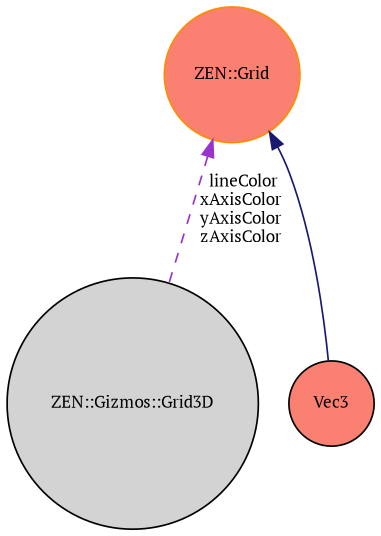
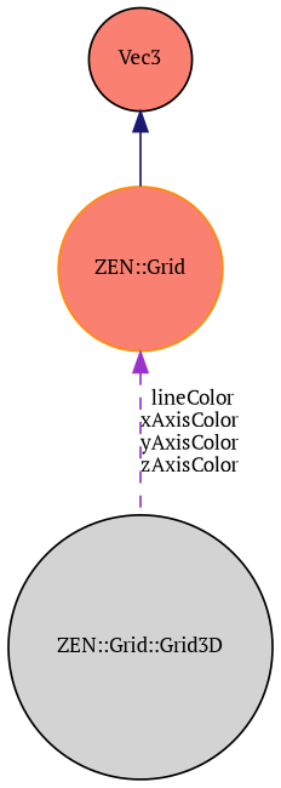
  digraph {
    fontname="PT Serif"
    node [color=black fillcolor=salmon fontname="PT Serif" fontsize=10 shape=circle style=filled]
    edge [dir=back fontname="PT Serif" fontsize=10 labelfontname=Helvetica labelfontsize=10]
-   n1 [fillcolor=lightgrey fontcolor=black height=0.2 label="ZEN::Gizmos::Grid3D" width=0.4]
+   n1 [fillcolor=lightgrey fontcolor=black height=0.2 label="ZEN::Grid::Grid3D" width=0.4]
    n2 [color=darkorange height=0.2 label="ZEN::Grid" width=0.4]
    n3 [height=0.2 label=Vec3 width=0.4]
    n2 -> n1 [color=darkorchid3 label=" lineColor\nxAxisColor\nyAxisColor\nzAxisColor" style=dashed]
-   n2 -> n3 [color=midnightblue style=solid]
+   n3 -> n2 [color=midnightblue style=solid]
  }
